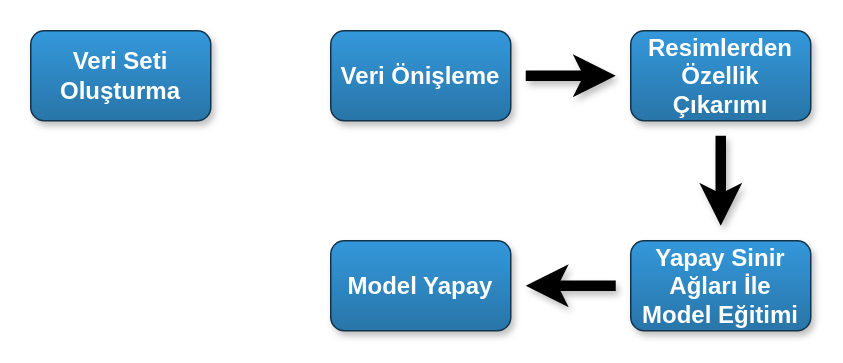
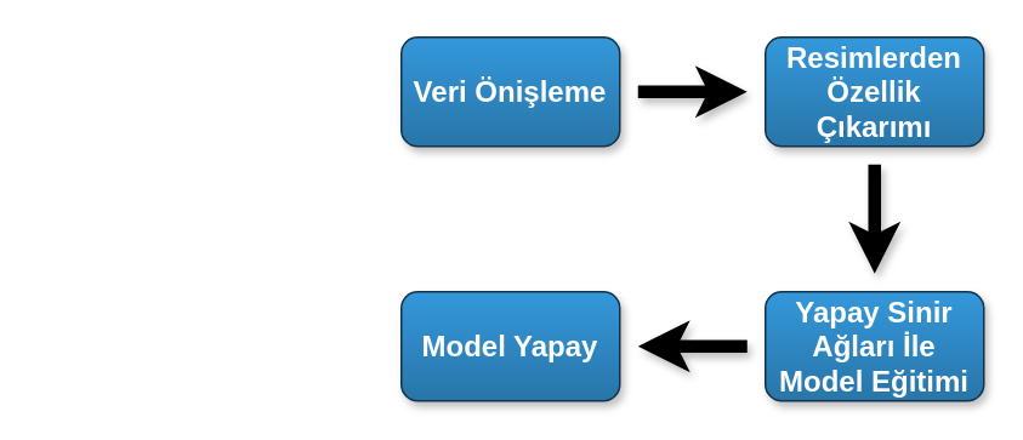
  <mxCell id="0" />
  <mxCell id="1" parent="0" />
- <mxCell id="2" value="&lt;div style=&quot;font-size: 16px&quot; align=&quot;center&quot;&gt;&lt;font style=&quot;font-size: 16px&quot;&gt;&lt;b&gt;Veri Seti Oluşturma&lt;/b&gt;&lt;/font&gt;&lt;br&gt;&lt;/div&gt;" style="rounded=1;whiteSpace=wrap;html=1;fillColor=#3498db;strokeColor=#12334A;fontColor=#ffffff;shadow=1;gradientColor=#2875A8;perimeterSpacing=10;" vertex="1" parent="1"><mxGeometry x="20" y="20" width="120" height="60" as="geometry" /></mxCell>
  <mxCell id="3" value="" style="edgeStyle=orthogonalEdgeStyle;rounded=0;orthogonalLoop=1;jettySize=auto;html=1;shadow=1;fontColor=#FFFFFF;strokeWidth=7;" edge="1" parent="1" source="4" target="6"><mxGeometry relative="1" as="geometry" /></mxCell>
  <mxCell id="4" value="&lt;div style=&quot;font-size: 16px&quot; align=&quot;center&quot;&gt;&lt;font style=&quot;font-size: 16px&quot;&gt;&lt;b&gt;Veri Önişleme&lt;br&gt;&lt;/b&gt;&lt;/font&gt;&lt;/div&gt;" style="rounded=1;whiteSpace=wrap;html=1;fillColor=#3498db;strokeColor=#12334A;fontColor=#ffffff;shadow=1;gradientColor=#2875A8;perimeterSpacing=10;" vertex="1" parent="1"><mxGeometry x="220" y="20" width="120" height="60" as="geometry" /></mxCell>
  <mxCell id="5" value="" style="edgeStyle=orthogonalEdgeStyle;rounded=0;orthogonalLoop=1;jettySize=auto;html=1;fontColor=#FFFFFF;shadow=1;strokeWidth=7;" edge="1" parent="1" source="6" target="8"><mxGeometry relative="1" as="geometry" /></mxCell>
  <mxCell id="6" value="&lt;font style=&quot;font-size: 16px&quot;&gt;&lt;b&gt;&lt;font style=&quot;font-size: 16px&quot;&gt;Resimlerden Özellik Çıkarımı&lt;br&gt;&lt;/font&gt;&lt;/b&gt;&lt;/font&gt;" style="rounded=1;whiteSpace=wrap;html=1;fillColor=#3498db;strokeColor=#12334A;fontColor=#ffffff;shadow=1;backgroundOutline=0;noLabel=0;absoluteArcSize=0;perimeterSpacing=10;gradientColor=#2875A8;" vertex="1" parent="1"><mxGeometry x="420" y="20" width="120" height="60" as="geometry" /></mxCell>
  <mxCell id="7" value="" style="edgeStyle=orthogonalEdgeStyle;rounded=0;orthogonalLoop=1;jettySize=auto;html=1;fontColor=#FFFFFF;strokeWidth=7;shadow=1;" edge="1" parent="1" source="8" target="9"><mxGeometry relative="1" as="geometry" /></mxCell>
  <mxCell id="8" value="&lt;font style=&quot;font-size: 16px&quot;&gt;&lt;b&gt;&lt;font style=&quot;font-size: 16px&quot;&gt;Yapay Sinir Ağları İle Model Eğitimi&lt;/font&gt;&lt;br&gt;&lt;/b&gt;&lt;/font&gt;" style="rounded=1;whiteSpace=wrap;html=1;fillColor=#3498db;strokeColor=#12334A;fontColor=#ffffff;shadow=1;comic=0;gradientColor=#2875A8;perimeterSpacing=10;" vertex="1" parent="1"><mxGeometry x="420" y="160" width="120" height="60" as="geometry" /></mxCell>
  <mxCell id="9" value="&lt;font style=&quot;font-size: 16px&quot;&gt;&lt;b&gt;Model Yapay&lt;br&gt;&lt;/b&gt;&lt;/font&gt;" style="rounded=1;whiteSpace=wrap;html=1;fillColor=#3498db;strokeColor=#12334A;fontColor=#ffffff;shadow=1;gradientColor=#2875A8;perimeterSpacing=10;" vertex="1" parent="1"><mxGeometry x="220" y="160" width="120" height="60" as="geometry" /></mxCell>
